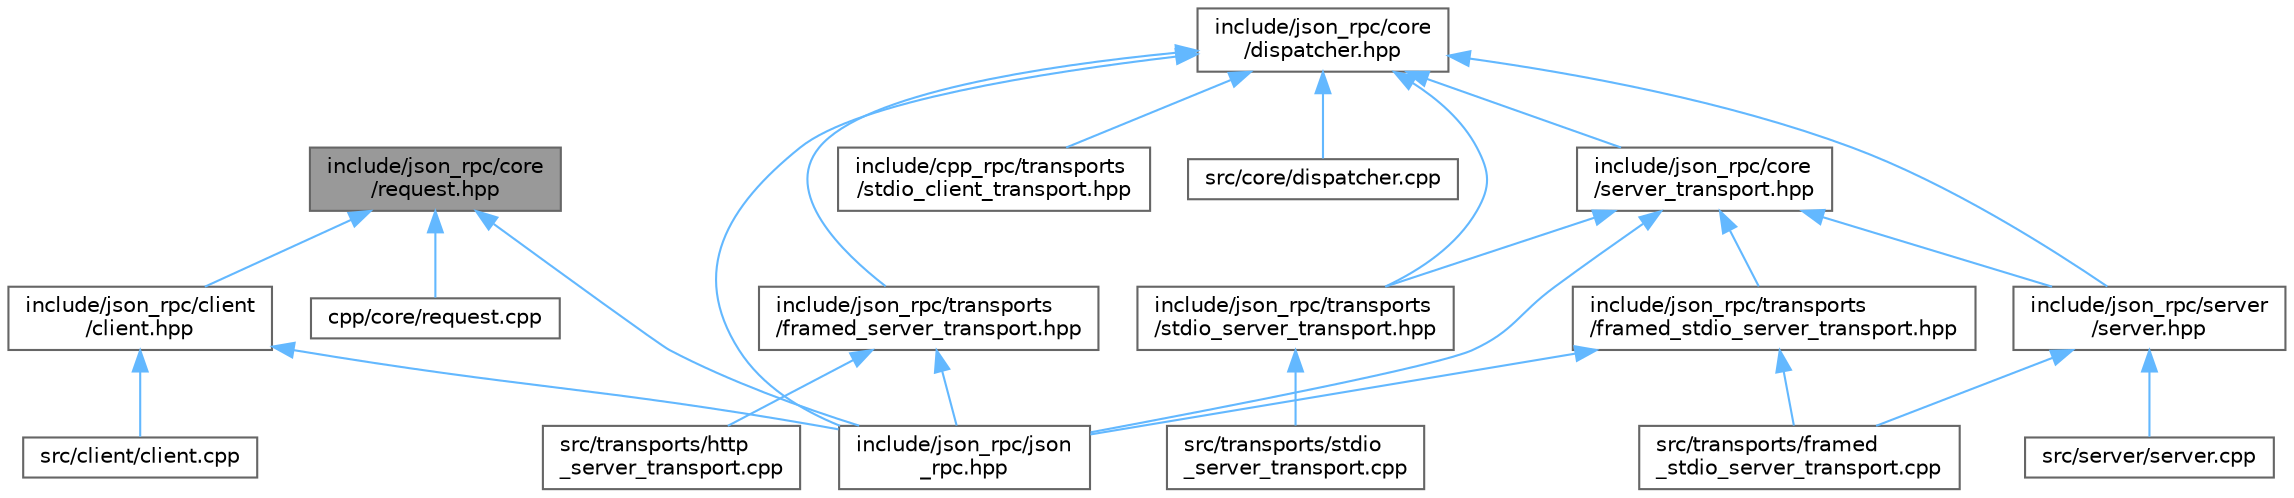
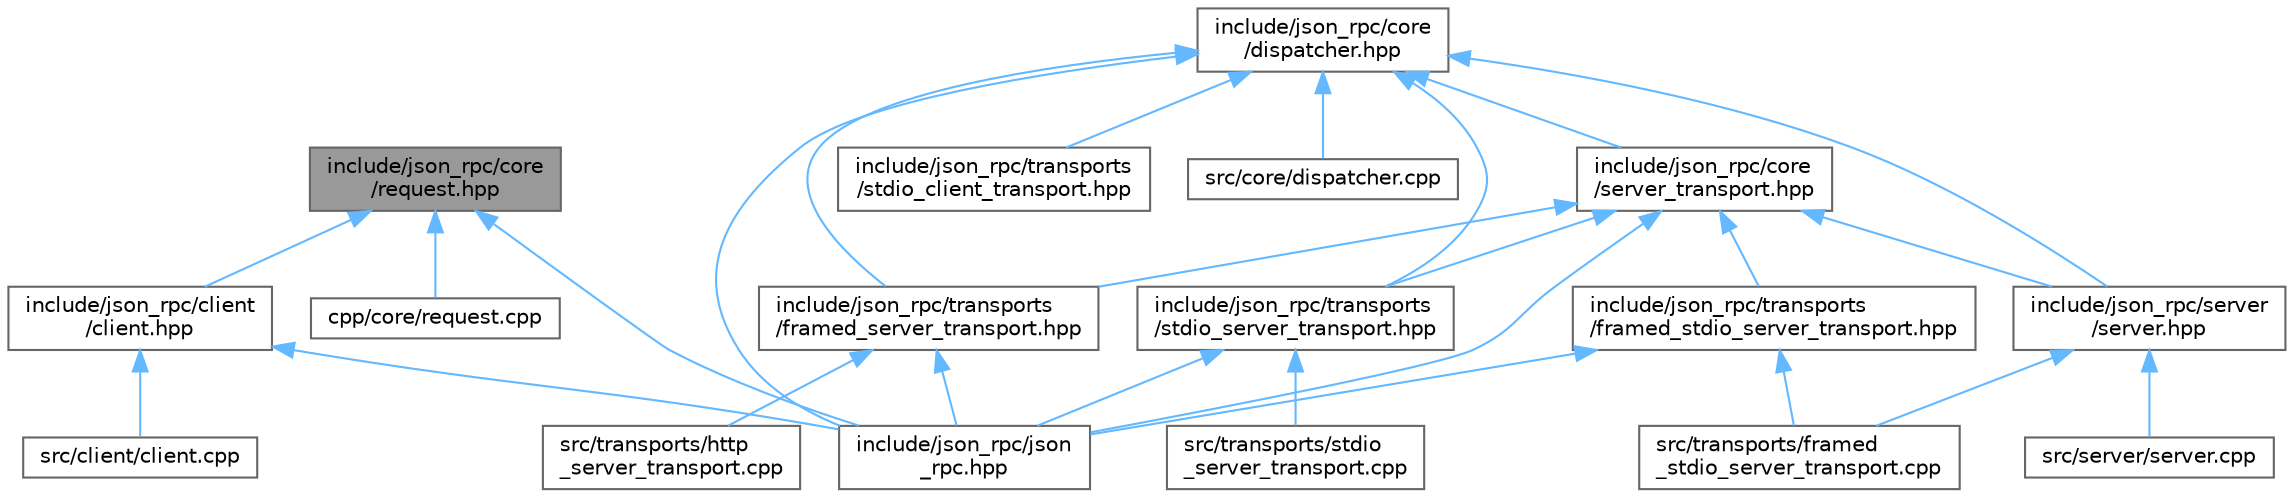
  digraph {
    node [color=grey40 fillcolor=white fontname=Helvetica fontsize=10 shape=box style=filled]
    edge [color=steelblue1 dir=back fontname=Helvetica fontsize=10 labelfontname=Helvetica labelfontsize=10 style=solid]
    n1 [color=gray40 fillcolor=grey60 fontcolor=black height=0.2 label="include/json_rpc/core\l/request.hpp" width=0.4]
    n2 [height=0.2 label="include/json_rpc/client\l/client.hpp" width=0.4]
    n3 [height=0.2 label="include/json_rpc/json\l_rpc.hpp" width=0.4]
    n4 [height=0.2 label="cpp/core/request.cpp" width=0.4]
    n5 [height=0.2 label="src/client/client.cpp" width=0.4]
    n6 [height=0.2 label="include/json_rpc/core\l/dispatcher.hpp" width=0.4]
    n7 [height=0.2 label="include/json_rpc/core\l/server_transport.hpp" width=0.4]
    n8 [height=0.2 label="include/json_rpc/server\l/server.hpp" width=0.4]
    n9 [height=0.2 label="include/json_rpc/transports\l/framed_server_transport.hpp" width=0.4]
    n10 [height=0.2 label="include/json_rpc/transports\l/stdio_server_transport.hpp" width=0.4]
-   n11 [height=0.2 label="include/cpp_rpc/transports\l/stdio_client_transport.hpp" width=0.4]
+   n11 [height=0.2 label="include/json_rpc/transports\l/stdio_client_transport.hpp" width=0.4]
    n12 [height=0.2 label="src/core/dispatcher.cpp" width=0.4]
    n13 [height=0.2 label="include/json_rpc/transports\l/framed_stdio_server_transport.hpp" width=0.4]
    n14 [height=0.2 label="src/server/server.cpp" width=0.4]
    n15 [height=0.2 label="src/transports/framed\l_stdio_server_transport.cpp" width=0.4]
    n16 [height=0.2 label="src/transports/http\l_server_transport.cpp" width=0.4]
    n17 [height=0.2 label="src/transports/stdio\l_server_transport.cpp" width=0.4]
    n1 -> n2
    n1 -> n3
    n1 -> n4
    n2 -> n3
    n2 -> n5
    n6 -> n3
    n6 -> n7
    n6 -> n8
    n6 -> n9
    n6 -> n10
    n6 -> n11
    n6 -> n12
    n7 -> n3
    n7 -> n8
+   n7 -> n9
    n7 -> n10
    n7 -> n13
    n8 -> n14
    n8 -> n15
    n9 -> n3
    n9 -> n16
+   n10 -> n3
    n10 -> n17
    n13 -> n3
    n13 -> n15
  }
